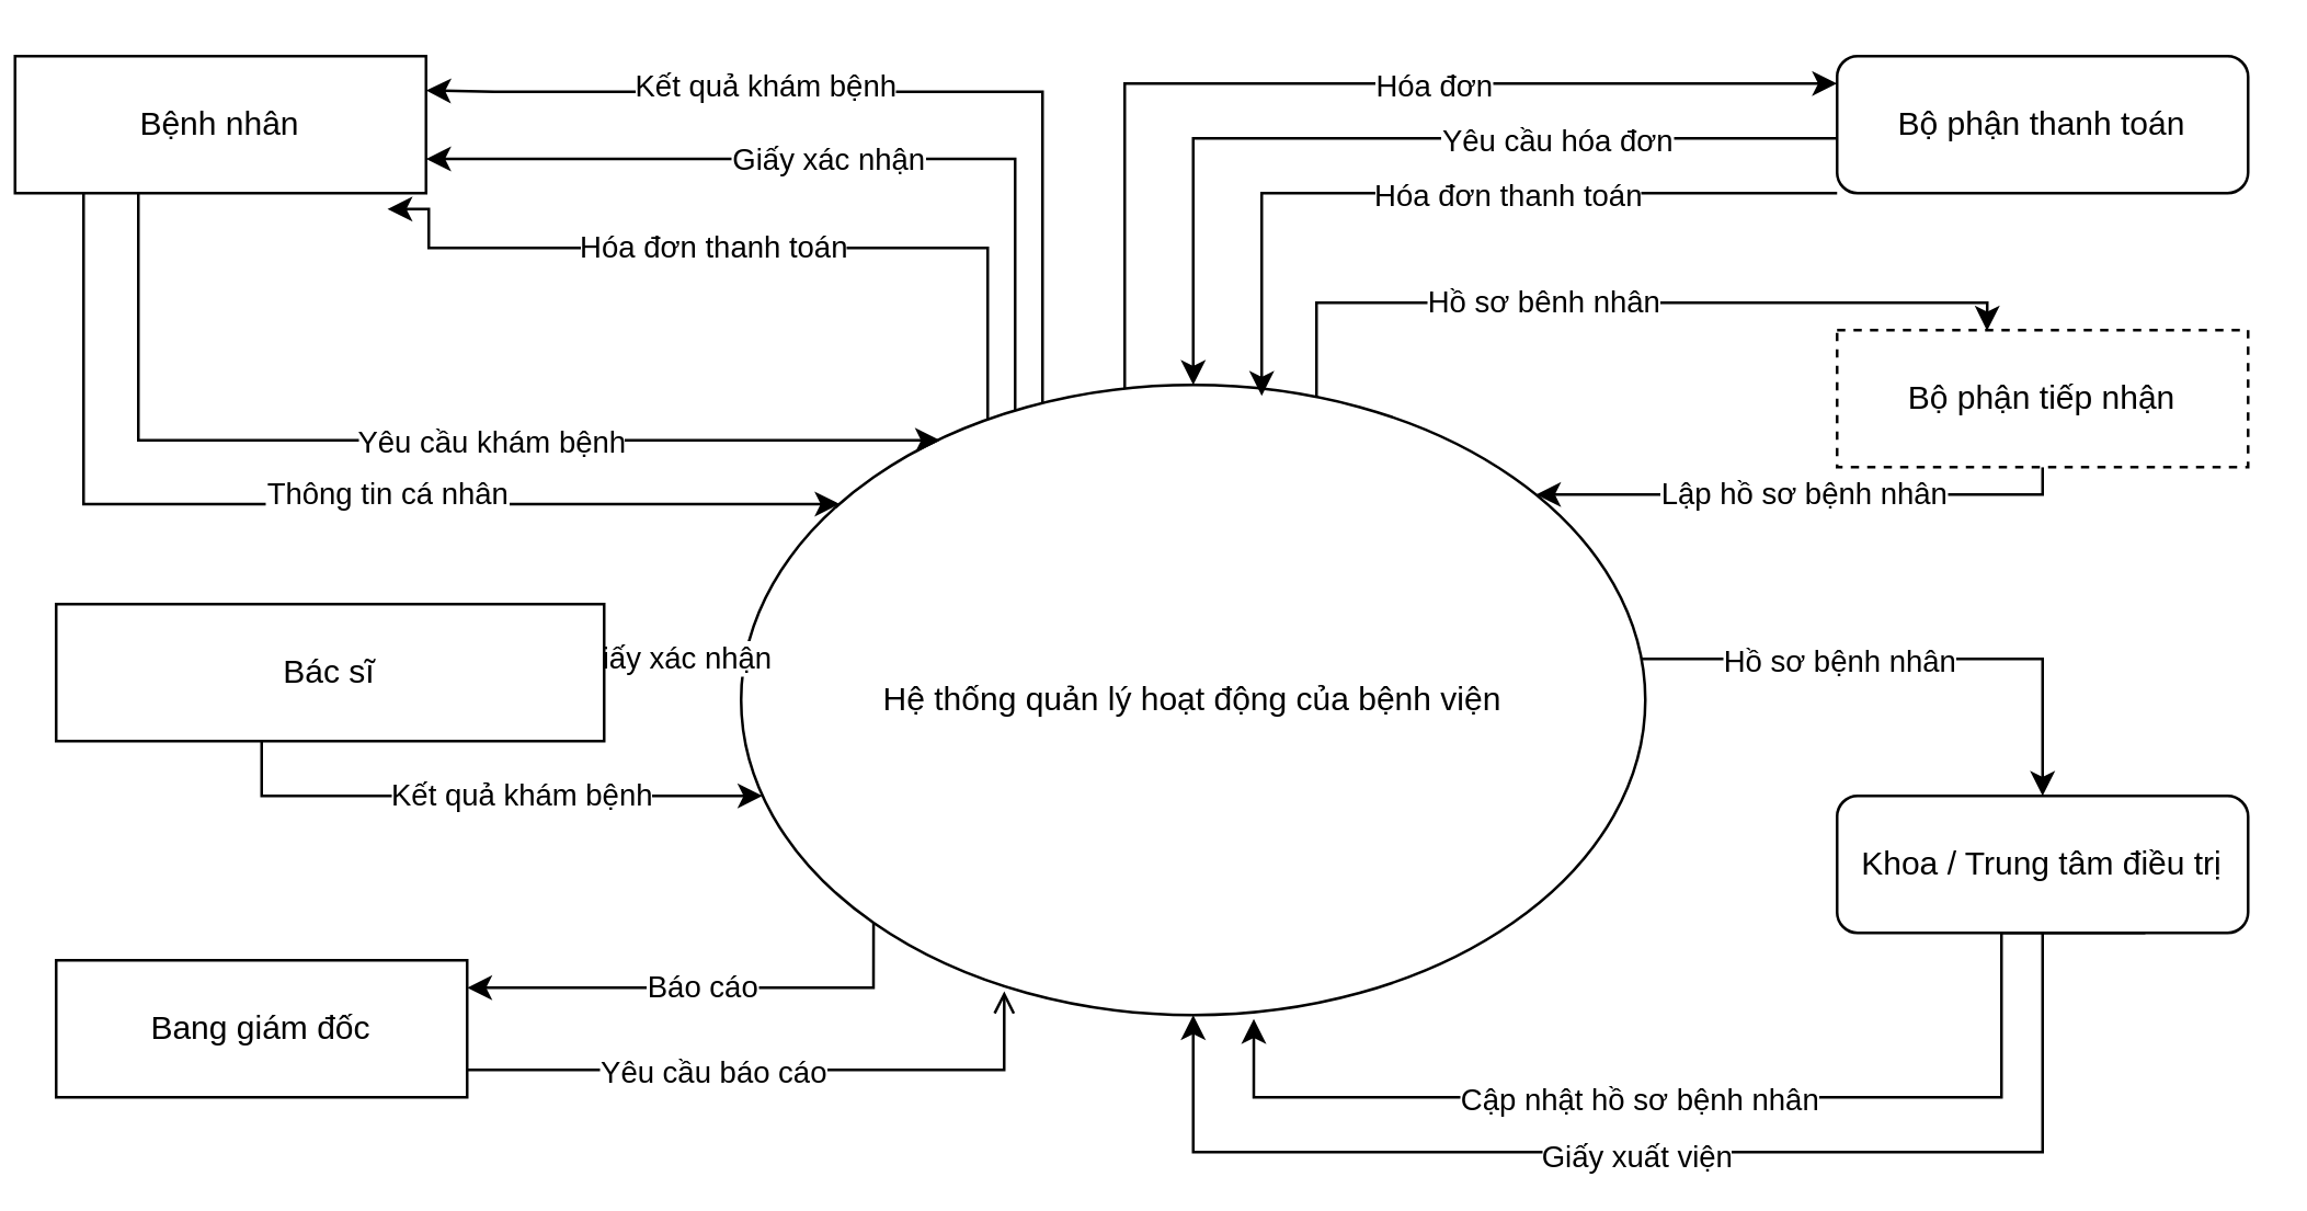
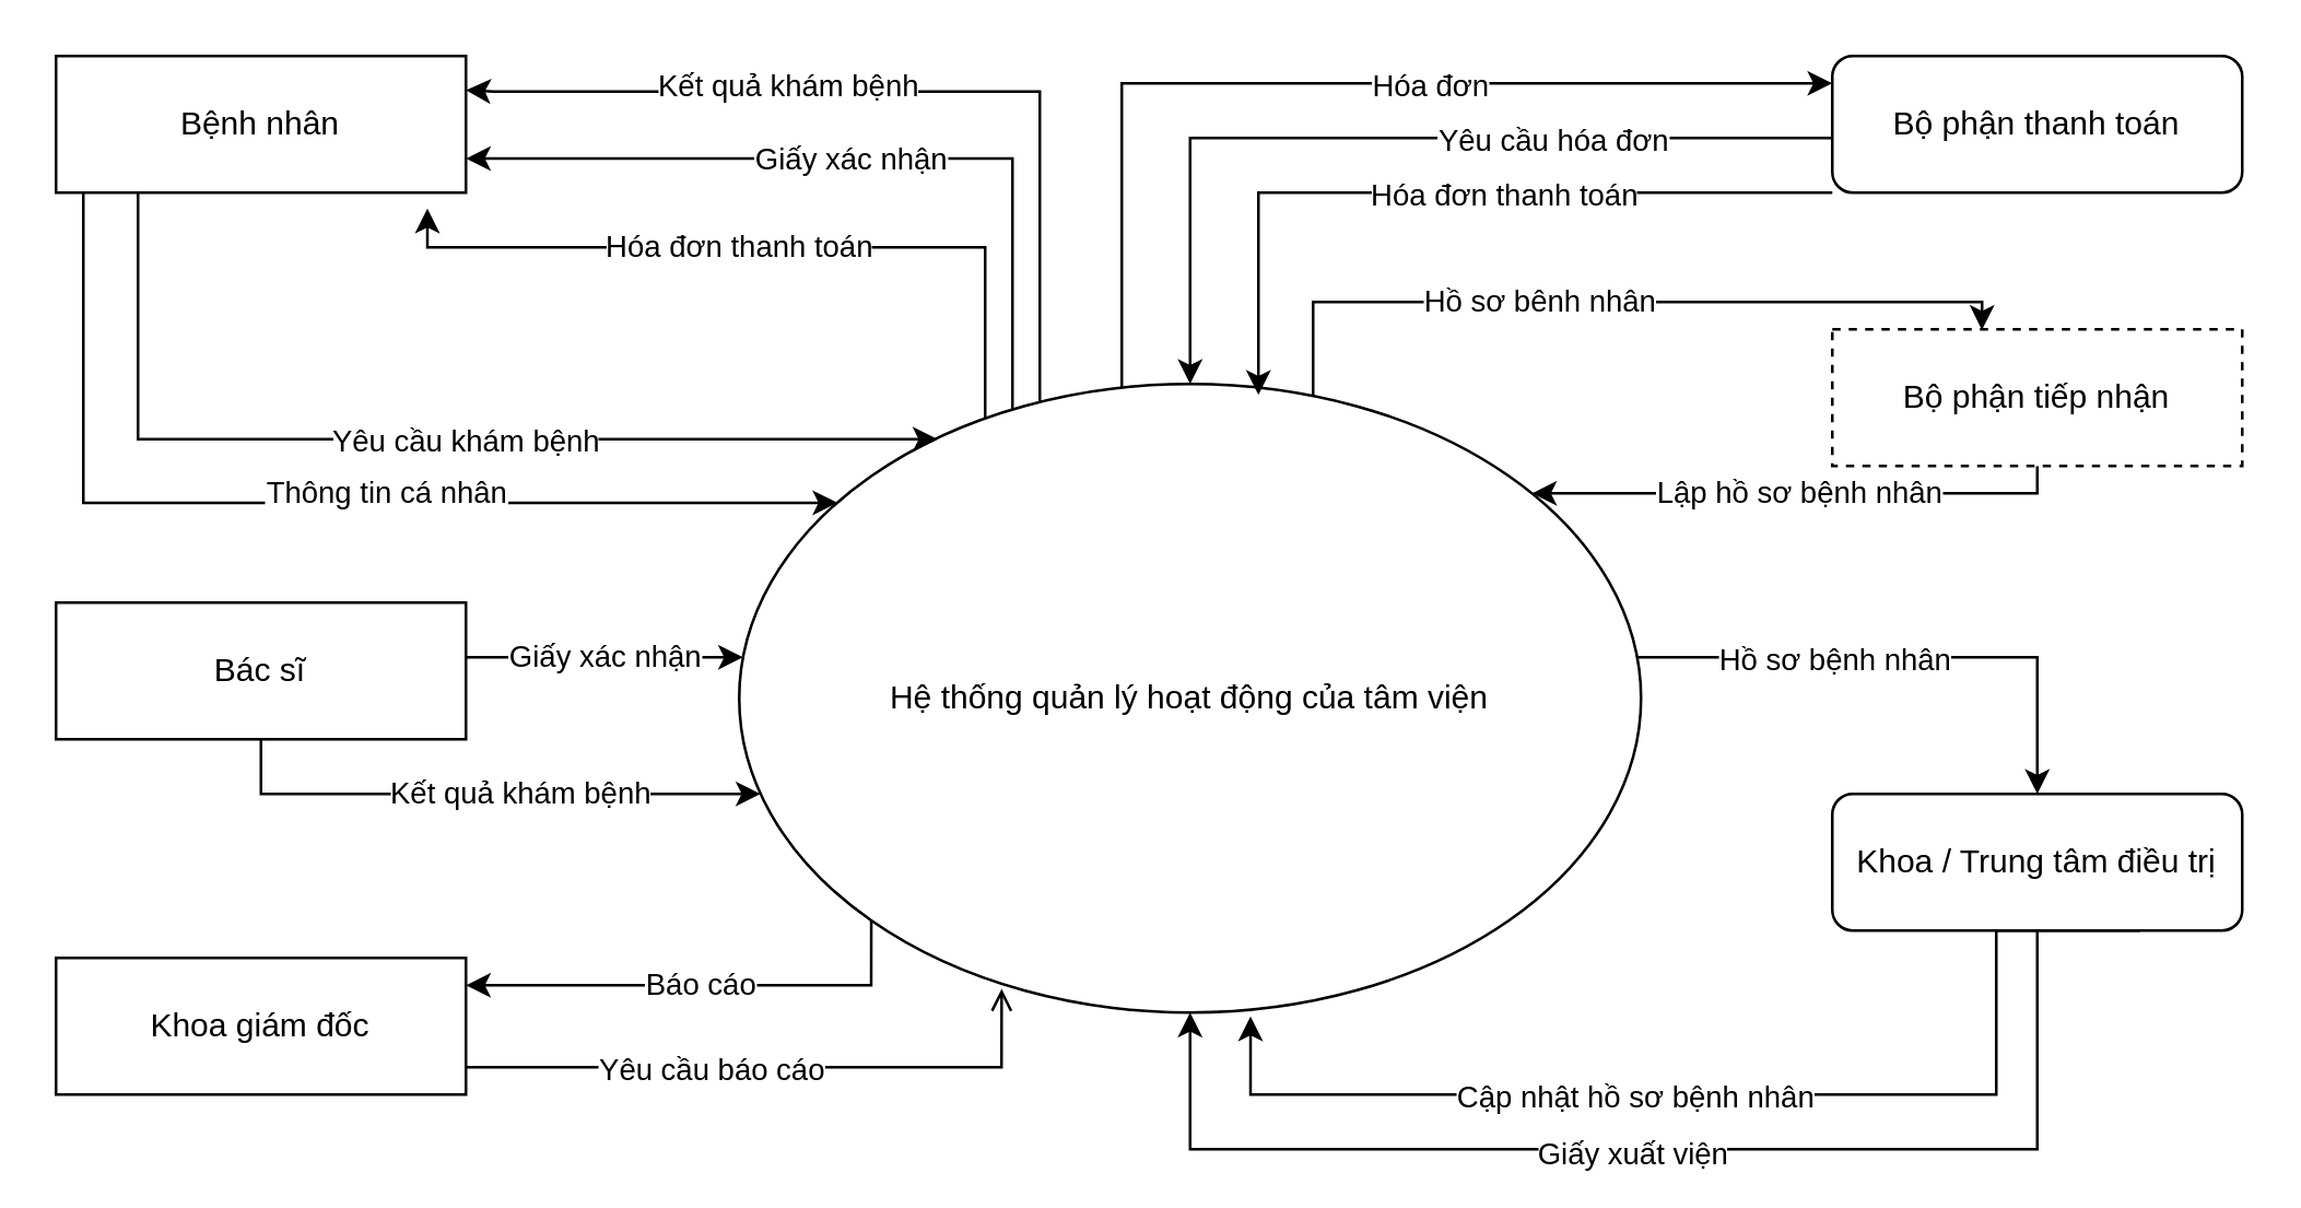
  <mxCell id="0" />
  <mxCell id="1" parent="0" />
  <mxCell id="2" style="edgeStyle=orthogonalEdgeStyle;rounded=0;orthogonalLoop=1;jettySize=auto;html=1;exitX=0;exitY=0;exitDx=0;exitDy=0;entryX=1;entryY=0.25;entryDx=0;entryDy=0;" parent="1" source="14" target="19" edge="1"><mxGeometry relative="1" as="geometry"><Array as="points"><mxPoint x="380" y="174" /><mxPoint x="380" y="33" /><mxPoint x="180" y="33" /></Array><mxPoint x="180" y="10" as="targetPoint" /></mxGeometry></mxCell>
  <mxCell id="3" value="Kết quả khám bệnh" style="edgeLabel;html=1;align=center;verticalAlign=middle;resizable=0;points=[];" parent="2" vertex="1" connectable="0"><mxGeometry x="0.17" y="1" relative="1" as="geometry"><mxPoint x="-54.37" y="-4" as="offset" /></mxGeometry></mxCell>
  <mxCell id="4" style="edgeStyle=orthogonalEdgeStyle;rounded=0;orthogonalLoop=1;jettySize=auto;html=1;" parent="1" source="14" target="27" edge="1"><mxGeometry relative="1" as="geometry"><Array as="points"><mxPoint x="410" y="30" /></Array></mxGeometry></mxCell>
  <mxCell id="5" value="Hóa đơn" style="edgeLabel;html=1;align=center;verticalAlign=middle;resizable=0;points=[];" parent="4" vertex="1" connectable="0"><mxGeometry x="0.204" relative="1" as="geometry"><mxPoint as="offset" /></mxGeometry></mxCell>
  <mxCell id="6" style="edgeStyle=orthogonalEdgeStyle;rounded=0;orthogonalLoop=1;jettySize=auto;html=1;" parent="1" source="14" target="32" edge="1"><mxGeometry relative="1" as="geometry"><Array as="points"><mxPoint x="745" y="240" /></Array></mxGeometry></mxCell>
  <mxCell id="7" value="Hồ sơ bệnh nhân" style="edgeLabel;html=1;align=center;verticalAlign=middle;resizable=0;points=[];" parent="6" vertex="1" connectable="0"><mxGeometry x="0.062" y="-1" relative="1" as="geometry"><mxPoint x="-32.59" y="-1.0" as="offset" /></mxGeometry></mxCell>
  <mxCell id="8" value="Hóa đơn thanh toán" style="edgeStyle=orthogonalEdgeStyle;rounded=0;orthogonalLoop=1;jettySize=auto;html=1;exitX=0;exitY=0;exitDx=0;exitDy=0;entryX=0.906;entryY=1.116;entryDx=0;entryDy=0;entryPerimeter=0;" edge="1" parent="1" source="14" target="19"><mxGeometry x="0.253" relative="1" as="geometry"><Array as="points"><mxPoint x="360" y="174" /><mxPoint x="360" y="90" /><mxPoint x="156" y="90" /></Array><mxPoint as="offset" /></mxGeometry></mxCell>
  <mxCell id="9" value="Báo cáo" style="edgeStyle=orthogonalEdgeStyle;rounded=0;orthogonalLoop=1;jettySize=auto;html=1;exitX=0;exitY=1;exitDx=0;exitDy=0;" edge="1" parent="1" source="14"><mxGeometry relative="1" as="geometry"><mxPoint x="170" y="360" as="targetPoint" /><Array as="points"><mxPoint x="318" y="360" /><mxPoint x="170" y="360" /></Array></mxGeometry></mxCell>
  <mxCell id="10" style="edgeStyle=orthogonalEdgeStyle;rounded=0;orthogonalLoop=1;jettySize=auto;html=1;exitX=0;exitY=0;exitDx=0;exitDy=0;entryX=1;entryY=0.75;entryDx=0;entryDy=0;" edge="1" parent="1" source="14" target="19"><mxGeometry relative="1" as="geometry"><mxPoint x="210" y="70" as="targetPoint" /><Array as="points"><mxPoint x="370" y="174" /><mxPoint x="370" y="58" /></Array></mxGeometry></mxCell>
  <mxCell id="11" value="Giấy xác nhận" style="edgeLabel;html=1;align=center;verticalAlign=middle;resizable=0;points=[];" vertex="1" connectable="0" parent="10"><mxGeometry x="0.232" y="2" relative="1" as="geometry"><mxPoint y="-2" as="offset" /></mxGeometry></mxCell>
  <mxCell id="12" style="edgeStyle=orthogonalEdgeStyle;rounded=0;orthogonalLoop=1;jettySize=auto;html=1;entryX=0.365;entryY=0.005;entryDx=0;entryDy=0;entryPerimeter=0;" edge="1" parent="1" source="14" target="37"><mxGeometry relative="1" as="geometry"><Array as="points"><mxPoint x="480" y="110" /><mxPoint x="725" y="110" /></Array></mxGeometry></mxCell>
  <mxCell id="13" value="Hồ sơ bênh nhân" style="edgeLabel;html=1;align=center;verticalAlign=middle;resizable=0;points=[];" vertex="1" connectable="0" parent="12"><mxGeometry x="-0.319" y="-2" relative="1" as="geometry"><mxPoint x="18.32" y="-2.29" as="offset" /></mxGeometry></mxCell>
- <mxCell id="14" value="Hệ thống quản lý hoạt động của bệnh viện" style="ellipse;whiteSpace=wrap;html=1;" parent="1" vertex="1"><mxGeometry x="270" y="140" width="330" height="230" as="geometry" /></mxCell>
+ <mxCell id="14" value="Hệ thống quản lý hoạt động của tâm viện" style="ellipse;whiteSpace=wrap;html=1;" parent="1" vertex="1"><mxGeometry x="270" y="140" width="330" height="230" as="geometry" /></mxCell>
  <mxCell id="15" style="edgeStyle=orthogonalEdgeStyle;rounded=0;orthogonalLoop=1;jettySize=auto;html=1;exitX=1;exitY=0.5;exitDx=0;exitDy=0;entryX=0.22;entryY=0.088;entryDx=0;entryDy=0;entryPerimeter=0;" parent="1" source="19" target="14" edge="1"><mxGeometry relative="1" as="geometry"><Array as="points"><mxPoint x="50" y="45" /><mxPoint x="50" y="160" /></Array></mxGeometry></mxCell>
  <mxCell id="16" value="Yêu cầu khám bệnh" style="edgeLabel;html=1;align=center;verticalAlign=middle;resizable=0;points=[];" parent="15" vertex="1" connectable="0"><mxGeometry x="-0.093" relative="1" as="geometry"><mxPoint x="116.2" y="-0.2" as="offset" /></mxGeometry></mxCell>
  <mxCell id="17" style="edgeStyle=orthogonalEdgeStyle;rounded=0;orthogonalLoop=1;jettySize=auto;html=1;entryX=0.109;entryY=0.189;entryDx=0;entryDy=0;entryPerimeter=0;" parent="1" source="19" target="14" edge="1"><mxGeometry relative="1" as="geometry"><Array as="points"><mxPoint x="30" y="184" /></Array></mxGeometry></mxCell>
  <mxCell id="18" value="Thông tin cá nhân" style="edgeLabel;html=1;align=center;verticalAlign=middle;resizable=0;points=[];" parent="17" vertex="1" connectable="0"><mxGeometry x="-0.372" y="-3" relative="1" as="geometry"><mxPoint x="101.5" y="-6.5" as="offset" /></mxGeometry></mxCell>
- <mxCell id="19" value="Bệnh nhân" style="rounded=0;whiteSpace=wrap;html=1;" parent="1" vertex="1"><mxGeometry x="5" y="20" width="150" height="50" as="geometry" /></mxCell>
+ <mxCell id="19" value="Bệnh nhân" style="rounded=0;whiteSpace=wrap;html=1;" parent="1" vertex="1"><mxGeometry x="20" y="20" width="150" height="50" as="geometry" /></mxCell>
  <mxCell id="20" style="edgeStyle=orthogonalEdgeStyle;rounded=0;orthogonalLoop=1;jettySize=auto;html=1;exitX=1;exitY=0.5;exitDx=0;exitDy=0;entryX=0.291;entryY=0.962;entryDx=0;entryDy=0;entryPerimeter=0;endArrow=open;" parent="1" source="22" target="14" edge="1"><mxGeometry relative="1" as="geometry"><Array as="points"><mxPoint x="160" y="375" /><mxPoint x="160" y="390" /><mxPoint x="366" y="390" /></Array></mxGeometry></mxCell>
  <mxCell id="21" value="Yêu cầu báo cáo" style="edgeLabel;html=1;align=center;verticalAlign=middle;resizable=0;points=[];" parent="20" vertex="1" connectable="0"><mxGeometry x="0.092" y="-2" relative="1" as="geometry"><mxPoint x="-18" y="-2" as="offset" /></mxGeometry></mxCell>
- <mxCell id="22" value="Bang giám đốc" style="rounded=0;whiteSpace=wrap;html=1;" parent="1" vertex="1"><mxGeometry x="20" y="350" width="150" height="50" as="geometry" /></mxCell>
+ <mxCell id="22" value="Khoa giám đốc" style="rounded=0;whiteSpace=wrap;html=1;" parent="1" vertex="1"><mxGeometry x="20" y="350" width="150" height="50" as="geometry" /></mxCell>
  <mxCell id="23" style="edgeStyle=orthogonalEdgeStyle;rounded=0;orthogonalLoop=1;jettySize=auto;html=1;exitX=0.75;exitY=1;exitDx=0;exitDy=0;" parent="1" source="27" target="14" edge="1"><mxGeometry relative="1" as="geometry"><mxPoint x="420" y="110" as="targetPoint" /><Array as="points"><mxPoint x="783" y="50" /><mxPoint x="435" y="50" /></Array></mxGeometry></mxCell>
  <mxCell id="24" value="Yêu cầu hóa đơn" style="edgeLabel;html=1;align=center;verticalAlign=middle;resizable=0;points=[];" parent="23" vertex="1" connectable="0"><mxGeometry x="0.113" y="1" relative="1" as="geometry"><mxPoint x="19.71" y="-1" as="offset" /></mxGeometry></mxCell>
  <mxCell id="25" style="edgeStyle=orthogonalEdgeStyle;rounded=0;orthogonalLoop=1;jettySize=auto;html=1;" edge="1" parent="1" source="27"><mxGeometry relative="1" as="geometry"><mxPoint x="460" y="144" as="targetPoint" /><Array as="points"><mxPoint x="460" y="70" /><mxPoint x="460" y="144" /></Array></mxGeometry></mxCell>
  <mxCell id="26" value="Hóa đơn thanh toán" style="edgeLabel;html=1;align=center;verticalAlign=middle;resizable=0;points=[];" vertex="1" connectable="0" parent="25"><mxGeometry x="0.02" y="4" relative="1" as="geometry"><mxPoint x="24" y="-4" as="offset" /></mxGeometry></mxCell>
  <mxCell id="27" value="Bộ phận thanh toán" style="whiteSpace=wrap;html=1;rounded=1;" parent="1" vertex="1"><mxGeometry x="670" y="20" width="150" height="50" as="geometry" /></mxCell>
  <mxCell id="28" style="edgeStyle=orthogonalEdgeStyle;rounded=0;orthogonalLoop=1;jettySize=auto;html=1;" parent="1" source="32" target="14" edge="1"><mxGeometry relative="1" as="geometry"><Array as="points"><mxPoint x="745" y="420" /><mxPoint x="435" y="420" /></Array></mxGeometry></mxCell>
  <mxCell id="29" value="Giấy xuất viện" style="edgeLabel;html=1;align=center;verticalAlign=middle;resizable=0;points=[];" parent="28" vertex="1" connectable="0"><mxGeometry x="0.042" y="1" relative="1" as="geometry"><mxPoint as="offset" /></mxGeometry></mxCell>
  <mxCell id="30" style="edgeStyle=orthogonalEdgeStyle;rounded=0;orthogonalLoop=1;jettySize=auto;html=1;exitX=0.75;exitY=1;exitDx=0;exitDy=0;entryX=0.567;entryY=1.006;entryDx=0;entryDy=0;entryPerimeter=0;" parent="1" source="32" target="14" edge="1"><mxGeometry relative="1" as="geometry"><mxPoint x="570" y="375" as="targetPoint" /><Array as="points"><mxPoint x="730" y="340" /><mxPoint x="730" y="400" /><mxPoint x="457" y="400" /></Array></mxGeometry></mxCell>
  <mxCell id="31" value="Cập nhật hồ sơ bệnh nhân" style="edgeLabel;html=1;align=center;verticalAlign=middle;resizable=0;points=[];" parent="30" vertex="1" connectable="0"><mxGeometry x="0.098" y="-2" relative="1" as="geometry"><mxPoint x="-18.5" y="2" as="offset" /></mxGeometry></mxCell>
  <mxCell id="32" value="Khoa / Trung tâm điều trị" style="whiteSpace=wrap;html=1;rounded=1;" parent="1" vertex="1"><mxGeometry x="670" y="290" width="150" height="50" as="geometry" /></mxCell>
  <mxCell id="33" value="Giấy xác nhận" style="edgeStyle=orthogonalEdgeStyle;rounded=0;orthogonalLoop=1;jettySize=auto;html=1;" parent="1" source="35" target="14" edge="1"><mxGeometry relative="1" as="geometry"><mxPoint x="240" y="220" as="targetPoint" /><Array as="points"><mxPoint x="250" y="240" /><mxPoint x="250" y="240" /></Array></mxGeometry></mxCell>
  <mxCell id="34" value="Kết quả khám bệnh" style="edgeStyle=orthogonalEdgeStyle;rounded=0;orthogonalLoop=1;jettySize=auto;html=1;" parent="1" source="35" target="14" edge="1"><mxGeometry x="0.134" relative="1" as="geometry"><Array as="points"><mxPoint x="95" y="290" /></Array><mxPoint as="offset" /></mxGeometry></mxCell>
- <mxCell id="35" value="Bác sĩ" style="rounded=0;whiteSpace=wrap;html=1;" parent="1" vertex="1"><mxGeometry x="20" y="220" width="200" height="50" as="geometry" /></mxCell>
+ <mxCell id="35" value="Bác sĩ" style="rounded=0;whiteSpace=wrap;html=1;" parent="1" vertex="1"><mxGeometry x="20" y="220" width="150" height="50" as="geometry" /></mxCell>
  <mxCell id="36" value="Lập hồ sơ bệnh nhân" style="edgeStyle=orthogonalEdgeStyle;rounded=0;orthogonalLoop=1;jettySize=auto;html=1;" edge="1" parent="1" source="37" target="14"><mxGeometry relative="1" as="geometry"><Array as="points"><mxPoint x="745" y="180" /></Array></mxGeometry></mxCell>
  <mxCell id="37" value="Bộ phận tiếp nhận" style="rounded=0;whiteSpace=wrap;html=1;dashed=1;" vertex="1" parent="1"><mxGeometry x="670" y="120" width="150" height="50" as="geometry" /></mxCell>
